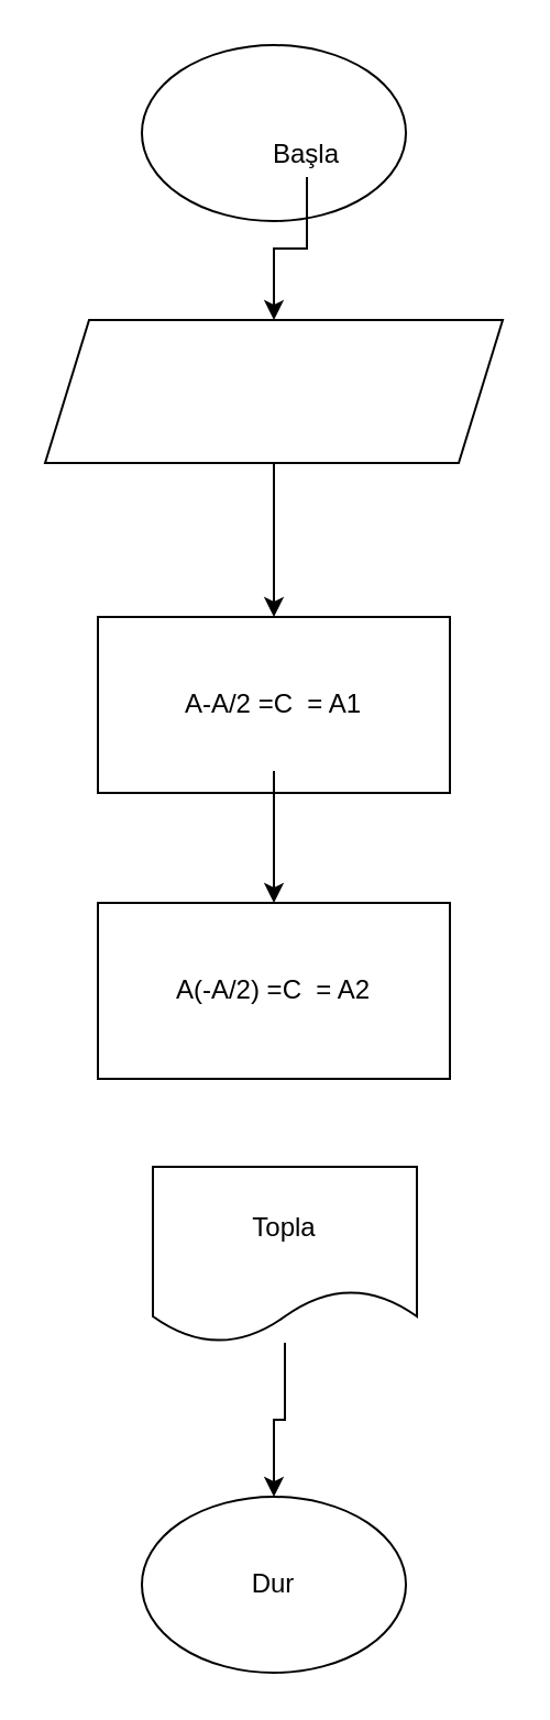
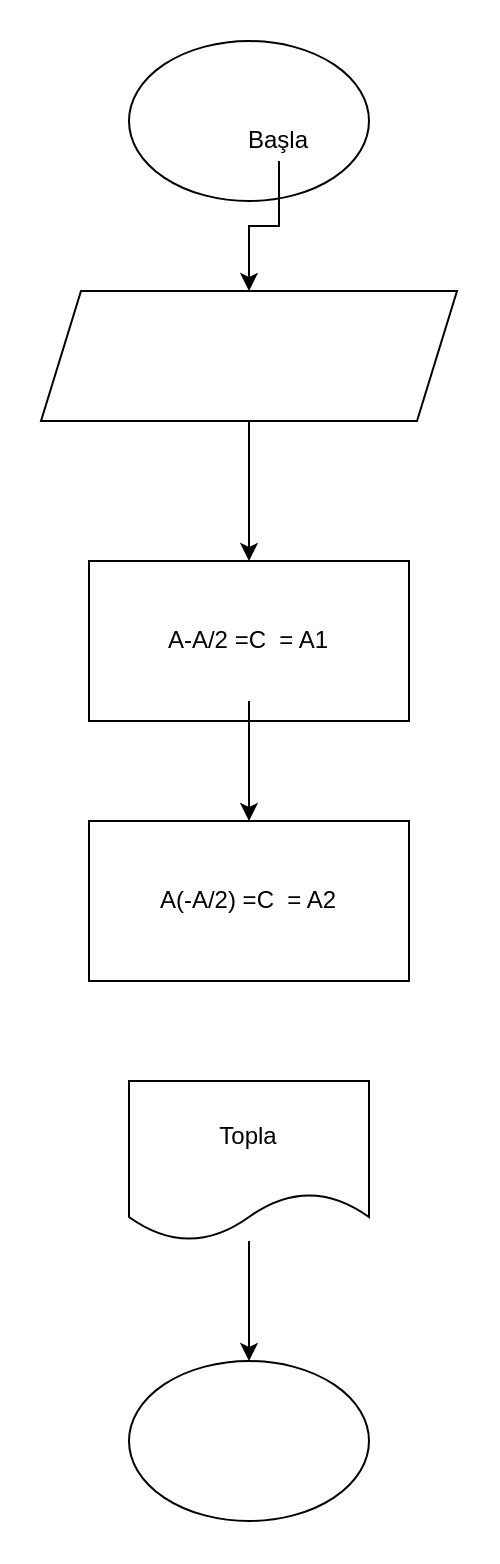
  <mxCell id="0" />
  <mxCell id="1" parent="0" />
  <mxCell id="2" value="" style="ellipse;whiteSpace=wrap;html=1;" vertex="1" parent="1"><mxGeometry x="64" y="20" width="120" height="80" as="geometry" /></mxCell>
  <mxCell id="3" style="edgeStyle=orthogonalEdgeStyle;rounded=0;orthogonalLoop=1;jettySize=auto;html=1;entryX=0.5;entryY=0;entryDx=0;entryDy=0;" edge="1" parent="1" source="4" target="5"><mxGeometry relative="1" as="geometry" /></mxCell>
  <mxCell id="4" value="" style="shape=parallelogram;perimeter=parallelogramPerimeter;whiteSpace=wrap;html=1;fixedSize=1;" vertex="1" parent="1"><mxGeometry x="20" y="145" width="208" height="65" as="geometry" /></mxCell>
  <mxCell id="5" value="" style="rounded=0;whiteSpace=wrap;html=1;" vertex="1" parent="1"><mxGeometry x="44" y="280" width="160" height="80" as="geometry" /></mxCell>
  <mxCell id="6" style="edgeStyle=orthogonalEdgeStyle;rounded=0;orthogonalLoop=1;jettySize=auto;html=1;entryX=0.5;entryY=0;entryDx=0;entryDy=0;" edge="1" parent="1" source="7" target="8"><mxGeometry relative="1" as="geometry" /></mxCell>
  <mxCell id="7" value="A-A/2 =C&amp;nbsp; = A1" style="text;html=1;strokeColor=none;fillColor=none;align=center;verticalAlign=middle;whiteSpace=wrap;rounded=0;" vertex="1" parent="1"><mxGeometry x="59" y="290" width="130" height="60" as="geometry" /></mxCell>
  <mxCell id="8" value="" style="rounded=0;whiteSpace=wrap;html=1;" vertex="1" parent="1"><mxGeometry x="44" y="410" width="160" height="80" as="geometry" /></mxCell>
  <mxCell id="9" value="A(-A/2) =C&amp;nbsp; = A2&lt;br&gt;" style="text;html=1;strokeColor=none;fillColor=none;align=center;verticalAlign=middle;whiteSpace=wrap;rounded=0;" vertex="1" parent="1"><mxGeometry x="59" y="420" width="130" height="60" as="geometry" /></mxCell>
  <mxCell id="10" style="edgeStyle=orthogonalEdgeStyle;rounded=0;orthogonalLoop=1;jettySize=auto;html=1;entryX=0.5;entryY=0;entryDx=0;entryDy=0;" edge="1" parent="1" source="11" target="12"><mxGeometry relative="1" as="geometry" /></mxCell>
- <mxCell id="11" value="Topla" style="shape=document;whiteSpace=wrap;html=1;boundedLbl=1;" vertex="1" parent="1"><mxGeometry x="69" y="530" width="120" height="80" as="geometry" /></mxCell>
+ <mxCell id="11" value="Topla" style="shape=document;whiteSpace=wrap;html=1;boundedLbl=1;" vertex="1" parent="1"><mxGeometry x="64" y="540" width="120" height="80" as="geometry" /></mxCell>
  <mxCell id="12" value="" style="ellipse;whiteSpace=wrap;html=1;" vertex="1" parent="1"><mxGeometry x="64" y="680" width="120" height="80" as="geometry" /></mxCell>
- <mxCell id="13" value="Dur" style="text;html=1;strokeColor=none;fillColor=none;align=center;verticalAlign=middle;whiteSpace=wrap;rounded=0;" vertex="1" parent="1"><mxGeometry x="104" y="710" width="40" height="20" as="geometry" /></mxCell>
  <mxCell id="14" style="edgeStyle=orthogonalEdgeStyle;rounded=0;orthogonalLoop=1;jettySize=auto;html=1;entryX=0.5;entryY=0;entryDx=0;entryDy=0;" edge="1" parent="1" source="15" target="4"><mxGeometry relative="1" as="geometry" /></mxCell>
  <mxCell id="15" value="Başla" style="text;html=1;strokeColor=none;fillColor=none;align=center;verticalAlign=middle;whiteSpace=wrap;rounded=0;" vertex="1" parent="1"><mxGeometry x="119" y="60" width="40" height="20" as="geometry" /></mxCell>
